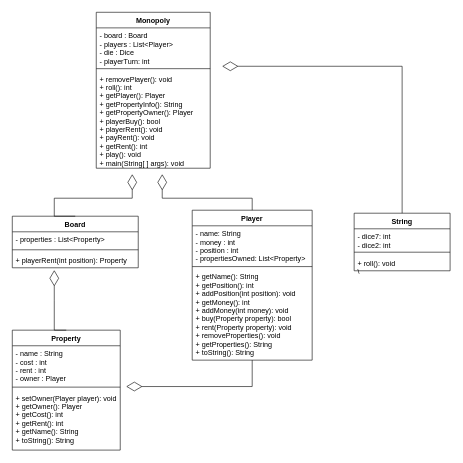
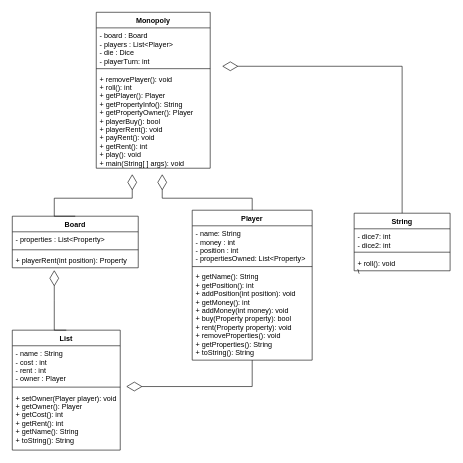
  <mxCell id="0" />
  <mxCell id="1" parent="0" />
  <mxCell id="2" value="Monopoly" style="swimlane;fontStyle=1;align=center;verticalAlign=top;childLayout=stackLayout;horizontal=1;startSize=26;horizontalStack=0;resizeParent=1;resizeParentMax=0;resizeLast=0;collapsible=1;marginBottom=0;" parent="1" vertex="1"><mxGeometry x="160" y="20" width="190" height="260" as="geometry" /></mxCell>
  <mxCell id="3" value="- board : Board&#10;- players : List&lt;Player&gt;&#10;- die : Dice&#10;- playerTurn: int" style="text;strokeColor=none;fillColor=none;align=left;verticalAlign=top;spacingLeft=4;spacingRight=4;overflow=hidden;rotatable=0;points=[[0,0.5],[1,0.5]];portConstraint=eastwest;" parent="2" vertex="1"><mxGeometry y="26" width="190" height="64" as="geometry" /></mxCell>
  <mxCell id="4" value="" style="line;strokeWidth=1;fillColor=none;align=left;verticalAlign=middle;spacingTop=-1;spacingLeft=3;spacingRight=3;rotatable=0;labelPosition=right;points=[];portConstraint=eastwest;" parent="2" vertex="1"><mxGeometry y="90" width="190" height="8" as="geometry" /></mxCell>
  <mxCell id="5" value="+ removePlayer(): void&#10;+ roll(): int&#10;+ getPlayer(): Player&#10;+ getPropertyInfo(): String&#10;+ getPropertyOwner(): Player&#10;+ playerBuy(): bool&#10;+ playerRent(): void&#10;+ payRent(): void&#10;+ getRent(): int&#10;+ play(): void&#10;+ main(String[ ] args): void" style="text;strokeColor=none;fillColor=none;align=left;verticalAlign=top;spacingLeft=4;spacingRight=4;overflow=hidden;rotatable=0;points=[[0,0.5],[1,0.5]];portConstraint=eastwest;" parent="2" vertex="1"><mxGeometry y="98" width="190" height="162" as="geometry" /></mxCell>
  <mxCell id="6" value="Board" style="swimlane;fontStyle=1;align=center;verticalAlign=top;childLayout=stackLayout;horizontal=1;startSize=26;horizontalStack=0;resizeParent=1;resizeParentMax=0;resizeLast=0;collapsible=1;marginBottom=0;" parent="1" vertex="1"><mxGeometry x="20" y="360" width="210" height="86" as="geometry" /></mxCell>
  <mxCell id="7" value="- properties : List&lt;Property&gt;" style="text;strokeColor=none;fillColor=none;align=left;verticalAlign=top;spacingLeft=4;spacingRight=4;overflow=hidden;rotatable=0;points=[[0,0.5],[1,0.5]];portConstraint=eastwest;" parent="6" vertex="1"><mxGeometry y="26" width="210" height="26" as="geometry" /></mxCell>
  <mxCell id="8" value="" style="line;strokeWidth=1;fillColor=none;align=left;verticalAlign=middle;spacingTop=-1;spacingLeft=3;spacingRight=3;rotatable=0;labelPosition=right;points=[];portConstraint=eastwest;" parent="6" vertex="1"><mxGeometry y="52" width="210" height="8" as="geometry" /></mxCell>
  <mxCell id="9" value="+ playerRent(int position): Property" style="text;strokeColor=none;fillColor=none;align=left;verticalAlign=top;spacingLeft=4;spacingRight=4;overflow=hidden;rotatable=0;points=[[0,0.5],[1,0.5]];portConstraint=eastwest;" parent="6" vertex="1"><mxGeometry y="60" width="210" height="26" as="geometry" /></mxCell>
  <mxCell id="10" value="Player" style="swimlane;fontStyle=1;align=center;verticalAlign=top;childLayout=stackLayout;horizontal=1;startSize=26;horizontalStack=0;resizeParent=1;resizeParentMax=0;resizeLast=0;collapsible=1;marginBottom=0;" parent="1" vertex="1"><mxGeometry x="320" y="350" width="200" height="250" as="geometry" /></mxCell>
  <mxCell id="11" value="- name: String&#10;- money : int&#10;- position : int&#10;- propertiesOwned: List&lt;Property&gt;" style="text;strokeColor=none;fillColor=none;align=left;verticalAlign=top;spacingLeft=4;spacingRight=4;overflow=hidden;rotatable=0;points=[[0,0.5],[1,0.5]];portConstraint=eastwest;" parent="10" vertex="1"><mxGeometry y="26" width="200" height="64" as="geometry" /></mxCell>
  <mxCell id="12" value="" style="line;strokeWidth=1;fillColor=none;align=left;verticalAlign=middle;spacingTop=-1;spacingLeft=3;spacingRight=3;rotatable=0;labelPosition=right;points=[];portConstraint=eastwest;" parent="10" vertex="1"><mxGeometry y="90" width="200" height="8" as="geometry" /></mxCell>
  <mxCell id="13" value="+ getName(): String&#10;+ getPosition(): int&#10;+ addPosition(int position): void&#10;+ getMoney(): int&#10;+ addMoney(int money): void&#10;+ buy(Property property): bool&#10;+ rent(Property property): void&#10;+ removeProperties(): void&#10;+ getProperties(): String&#10;+ toString(): String" style="text;strokeColor=none;fillColor=none;align=left;verticalAlign=top;spacingLeft=4;spacingRight=4;overflow=hidden;rotatable=0;points=[[0,0.5],[1,0.5]];portConstraint=eastwest;" parent="10" vertex="1"><mxGeometry y="98" width="200" height="152" as="geometry" /></mxCell>
- <mxCell id="14" value="Property" style="swimlane;fontStyle=1;align=center;verticalAlign=top;childLayout=stackLayout;horizontal=1;startSize=26;horizontalStack=0;resizeParent=1;resizeParentMax=0;resizeLast=0;collapsible=1;marginBottom=0;" parent="1" vertex="1"><mxGeometry x="20" y="550" width="180" height="200" as="geometry" /></mxCell>
+ <mxCell id="14" value="List" style="swimlane;fontStyle=1;align=center;verticalAlign=top;childLayout=stackLayout;horizontal=1;startSize=26;horizontalStack=0;resizeParent=1;resizeParentMax=0;resizeLast=0;collapsible=1;marginBottom=0;" parent="1" vertex="1"><mxGeometry x="20" y="550" width="180" height="200" as="geometry" /></mxCell>
  <mxCell id="15" value="- name : String&#10;- cost : int&#10;- rent : int&#10;- owner : Player" style="text;strokeColor=none;fillColor=none;align=left;verticalAlign=top;spacingLeft=4;spacingRight=4;overflow=hidden;rotatable=0;points=[[0,0.5],[1,0.5]];portConstraint=eastwest;" parent="14" vertex="1"><mxGeometry y="26" width="180" height="64" as="geometry" /></mxCell>
  <mxCell id="16" value="" style="line;strokeWidth=1;fillColor=none;align=left;verticalAlign=middle;spacingTop=-1;spacingLeft=3;spacingRight=3;rotatable=0;labelPosition=right;points=[];portConstraint=eastwest;" parent="14" vertex="1"><mxGeometry y="90" width="180" height="10" as="geometry" /></mxCell>
  <mxCell id="17" value="+ setOwner(Player player): void&#10;+ getOwner(): Player&#10;+ getCost(): int&#10;+ getRent(): int&#10;+ getName(): String&#10;+ toString(): String" style="text;strokeColor=none;fillColor=none;align=left;verticalAlign=top;spacingLeft=4;spacingRight=4;overflow=hidden;rotatable=0;points=[[0,0.5],[1,0.5]];portConstraint=eastwest;" parent="14" vertex="1"><mxGeometry y="100" width="180" height="100" as="geometry" /></mxCell>
  <mxCell id="18" value="" style="endArrow=diamondThin;endFill=0;endSize=24;html=1;rounded=0;edgeStyle=orthogonalEdgeStyle;exitX=0.5;exitY=0;exitDx=0;exitDy=0;" parent="1" source="14" edge="1"><mxGeometry width="160" relative="1" as="geometry"><mxPoint x="90" y="370" as="sourcePoint" /><mxPoint x="90" y="450" as="targetPoint" /><Array as="points"><mxPoint x="90" y="500" /><mxPoint x="90" y="500" /></Array></mxGeometry></mxCell>
  <mxCell id="19" value="" style="endArrow=diamondThin;endFill=0;endSize=24;html=1;rounded=0;edgeStyle=orthogonalEdgeStyle;exitX=0.5;exitY=0;exitDx=0;exitDy=0;" parent="1" edge="1" source="6"><mxGeometry width="160" relative="1" as="geometry"><mxPoint x="90" y="350" as="sourcePoint" /><mxPoint x="220" y="290" as="targetPoint" /><Array as="points"><mxPoint x="90" y="360" /><mxPoint x="90" y="330" /><mxPoint x="220" y="330" /></Array></mxGeometry></mxCell>
  <mxCell id="20" value="" style="endArrow=diamondThin;endFill=0;endSize=24;html=1;rounded=0;edgeStyle=orthogonalEdgeStyle;exitX=0.5;exitY=0;exitDx=0;exitDy=0;" parent="1" edge="1" source="10"><mxGeometry width="160" relative="1" as="geometry"><mxPoint x="420" y="340" as="sourcePoint" /><mxPoint x="270" y="290" as="targetPoint" /><Array as="points"><mxPoint x="420" y="330" /><mxPoint x="270" y="330" /></Array></mxGeometry></mxCell>
  <mxCell id="21" value="" style="endArrow=diamondThin;endFill=0;endSize=24;html=1;rounded=0;edgeStyle=orthogonalEdgeStyle;" parent="1" edge="1"><mxGeometry width="160" relative="1" as="geometry"><mxPoint x="420" y="600" as="sourcePoint" /><mxPoint x="210" y="644" as="targetPoint" /><Array as="points"><mxPoint x="420" y="644" /></Array></mxGeometry></mxCell>
  <mxCell id="22" value="String" style="swimlane;fontStyle=1;align=center;verticalAlign=top;childLayout=stackLayout;horizontal=1;startSize=26;horizontalStack=0;resizeParent=1;resizeParentMax=0;resizeLast=0;collapsible=1;marginBottom=0;" parent="1" vertex="1"><mxGeometry x="590" y="355" width="160" height="96" as="geometry"><mxRectangle x="860" y="240" width="60" height="26" as="alternateBounds" /></mxGeometry></mxCell>
  <mxCell id="23" value="- dice7: int&#10;- dice2: int" style="text;strokeColor=none;fillColor=none;align=left;verticalAlign=top;spacingLeft=4;spacingRight=4;overflow=hidden;rotatable=0;points=[[0,0.5],[1,0.5]];portConstraint=eastwest;" parent="22" vertex="1"><mxGeometry y="26" width="160" height="34" as="geometry" /></mxCell>
  <mxCell id="24" value="" style="line;strokeWidth=1;fillColor=none;align=left;verticalAlign=middle;spacingTop=-1;spacingLeft=3;spacingRight=3;rotatable=0;labelPosition=right;points=[];portConstraint=eastwest;" parent="22" vertex="1"><mxGeometry y="60" width="160" height="10" as="geometry" /></mxCell>
  <mxCell id="25" value="+ roll(): void&#10;\" style="text;strokeColor=none;fillColor=none;align=left;verticalAlign=top;spacingLeft=4;spacingRight=4;overflow=hidden;rotatable=0;points=[[0,0.5],[1,0.5]];portConstraint=eastwest;" parent="22" vertex="1"><mxGeometry y="70" width="160" height="26" as="geometry" /></mxCell>
  <mxCell id="26" value="" style="endArrow=diamondThin;endFill=0;endSize=24;html=1;rounded=0;edgeStyle=orthogonalEdgeStyle;exitX=0.5;exitY=0;exitDx=0;exitDy=0;" parent="1" edge="1" source="22"><mxGeometry width="160" relative="1" as="geometry"><mxPoint x="690" y="260" as="sourcePoint" /><mxPoint x="370" y="110" as="targetPoint" /><Array as="points"><mxPoint x="670" y="110" /></Array></mxGeometry></mxCell>
